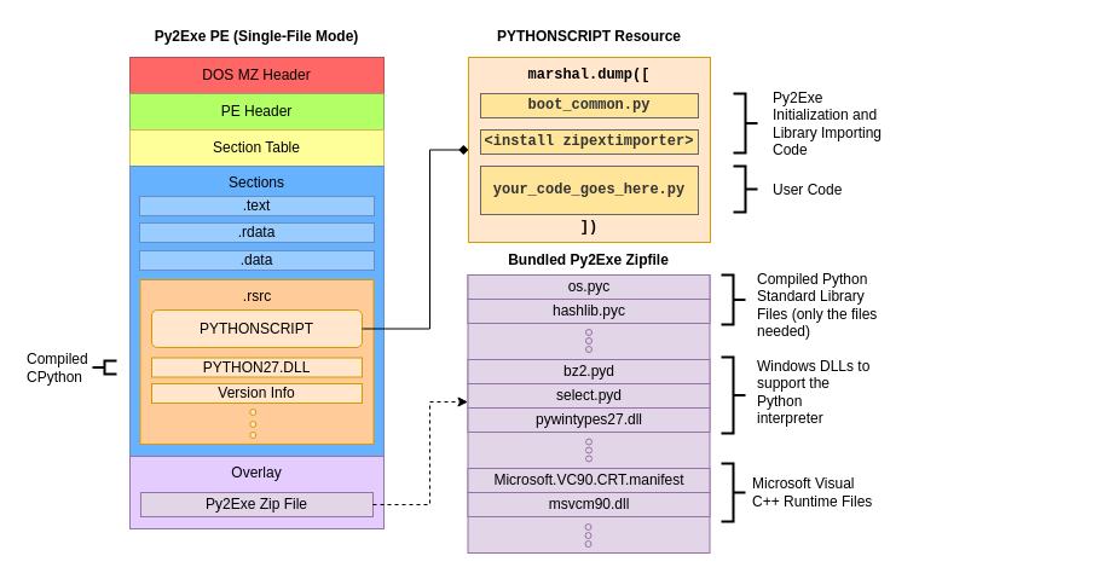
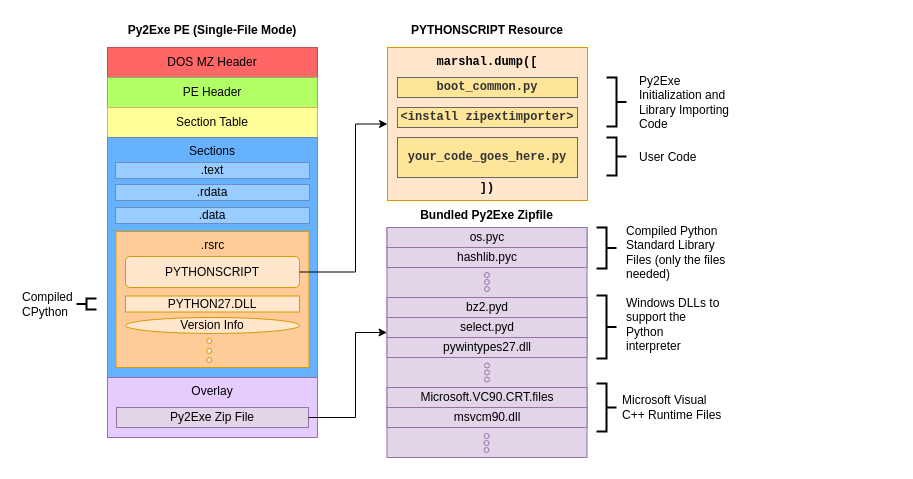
  <mxCell id="0" />
  <mxCell id="1" parent="0" />
  <mxCell id="2" value="Py2Exe PE (Single-File Mode)" style="text;html=1;strokeColor=none;fillColor=none;align=center;verticalAlign=middle;whiteSpace=wrap;rounded=0;fontStyle=1" parent="1" vertex="1"><mxGeometry x="107" y="20.25" width="210" height="20" as="geometry" /></mxCell>
  <mxCell id="3" value="PYTHONSCRIPT Resource" style="text;html=1;strokeColor=none;fillColor=none;align=center;verticalAlign=middle;whiteSpace=wrap;rounded=0;fontStyle=1" parent="1" vertex="1"><mxGeometry x="374.25" y="20.25" width="225.5" height="20" as="geometry" /></mxCell>
  <mxCell id="4" value="" style="group" parent="1" vertex="1" connectable="0"><mxGeometry x="107" y="47" width="210" height="390" as="geometry" /></mxCell>
  <mxCell id="5" value="" style="rounded=0;whiteSpace=wrap;html=1;" parent="4" vertex="1"><mxGeometry width="210" height="380" as="geometry" /></mxCell>
  <mxCell id="6" value="DOS MZ Header" style="rounded=0;whiteSpace=wrap;html=1;fillColor=#FF6666;strokeColor=#b85450;" parent="4" vertex="1"><mxGeometry width="210" height="30" as="geometry" /></mxCell>
  <mxCell id="7" value="PE Header" style="rounded=0;whiteSpace=wrap;html=1;fillColor=#B3FF66;strokeColor=#82b366;" parent="4" vertex="1"><mxGeometry y="30" width="210" height="30" as="geometry" /></mxCell>
  <mxCell id="8" value="Section Table" style="rounded=0;whiteSpace=wrap;html=1;fillColor=#FFFF99;strokeColor=#d6b656;" parent="4" vertex="1"><mxGeometry y="60" width="210" height="30" as="geometry" /></mxCell>
  <mxCell id="9" value="Sections" style="rounded=0;whiteSpace=wrap;html=1;verticalAlign=top;fillColor=#66B2FF;strokeColor=#6c8ebf;" parent="4" vertex="1"><mxGeometry y="90" width="210" height="250" as="geometry" /></mxCell>
  <mxCell id="10" value=".text" style="rounded=0;whiteSpace=wrap;html=1;fillColor=#99CCFF;strokeColor=#6c8ebf;" parent="4" vertex="1"><mxGeometry x="8" y="115" width="194" height="16" as="geometry" /></mxCell>
  <mxCell id="11" value=".rsrc" style="rounded=0;whiteSpace=wrap;html=1;fillColor=#FFCC99;strokeColor=#d79b00;verticalAlign=top;" parent="4" vertex="1"><mxGeometry x="8.5" y="184" width="193" height="136" as="geometry" /></mxCell>
  <mxCell id="12" value=".rdata" style="rounded=0;whiteSpace=wrap;html=1;fillColor=#99CCFF;strokeColor=#6c8ebf;" parent="4" vertex="1"><mxGeometry x="8" y="137" width="194" height="16" as="geometry" /></mxCell>
  <mxCell id="13" value=".data" style="rounded=0;whiteSpace=wrap;html=1;fillColor=#99CCFF;strokeColor=#6c8ebf;" parent="4" vertex="1"><mxGeometry x="8" y="160" width="194" height="16" as="geometry" /></mxCell>
  <mxCell id="14" value="Overlay" style="rounded=0;whiteSpace=wrap;html=1;verticalAlign=top;fillColor=#E5CCFF;strokeColor=#9673a6;" parent="4" vertex="1"><mxGeometry y="330" width="210" height="60" as="geometry" /></mxCell>
  <mxCell id="15" value="PYTHONSCRIPT" style="whiteSpace=wrap;html=1;fillColor=#ffe6cc;strokeColor=#d79b00;rounded=1;" parent="4" vertex="1"><mxGeometry x="18" y="209" width="174" height="31" as="geometry" /></mxCell>
  <mxCell id="16" value="Py2Exe Zip File" style="rounded=0;whiteSpace=wrap;html=1;fillColor=#e1d5e7;strokeColor=#9673a6;" parent="4" vertex="1"><mxGeometry x="9" y="360" width="192" height="20" as="geometry" /></mxCell>
  <mxCell id="17" value="PYTHON27.DLL" style="rounded=0;whiteSpace=wrap;html=1;fillColor=#ffe6cc;strokeColor=#d79b00;" parent="4" vertex="1"><mxGeometry x="18" y="248.5" width="174" height="16" as="geometry" /></mxCell>
  <mxCell id="18" value="" style="group" parent="4" vertex="1" connectable="0"><mxGeometry x="18" y="270" width="174" height="45" as="geometry" /></mxCell>
- <mxCell id="19" value="Version Info" style="rounded=0;whiteSpace=wrap;html=1;fillColor=#ffe6cc;strokeColor=#d79b00;" parent="18" vertex="1"><mxGeometry width="174" height="16" as="geometry" /></mxCell>
+ <mxCell id="19" value="Version Info" style="ellipse;whiteSpace=wrap;html=1;fillColor=#ffe6cc;strokeColor=#d79b00;" parent="18" vertex="1"><mxGeometry width="174" height="16" as="geometry" /></mxCell>
  <mxCell id="20" value="" style="group" parent="18" vertex="1" connectable="0"><mxGeometry x="83.25" y="21" width="7.5" height="24" as="geometry" /></mxCell>
  <mxCell id="21" value="" style="ellipse;whiteSpace=wrap;html=1;aspect=fixed;fillColor=#ffe6cc;fontFamily=Verdana;strokeColor=#d79b00;" parent="20" vertex="1"><mxGeometry x="-2" width="5" height="5" as="geometry" /></mxCell>
  <mxCell id="22" value="" style="ellipse;whiteSpace=wrap;html=1;aspect=fixed;fillColor=#ffe6cc;fontFamily=Verdana;strokeColor=#d79b00;" parent="20" vertex="1"><mxGeometry x="-2" y="10" width="5" height="5" as="geometry" /></mxCell>
  <mxCell id="23" value="" style="ellipse;whiteSpace=wrap;html=1;aspect=fixed;fillColor=#ffe6cc;fontFamily=Verdana;strokeColor=#d79b00;" parent="20" vertex="1"><mxGeometry x="-2" y="19" width="5" height="5" as="geometry" /></mxCell>
  <mxCell id="24" value="" style="group" parent="1" vertex="1" connectable="0"><mxGeometry x="387" y="47" width="200" height="153" as="geometry" /></mxCell>
  <mxCell id="25" value="&lt;font face=&quot;Courier New&quot;&gt;&lt;b&gt;marshal.dump([&lt;/b&gt;&lt;/font&gt;" style="rounded=0;whiteSpace=wrap;html=1;fillColor=#ffe6cc;strokeColor=#d79b00;verticalAlign=top;" parent="24" vertex="1"><mxGeometry width="200" height="153" as="geometry" /></mxCell>
  <mxCell id="26" value="boot_common.py" style="rounded=0;whiteSpace=wrap;html=1;fillColor=#FFE599;strokeColor=#666666;fontColor=#333333;fontFamily=Courier New;fontStyle=1" parent="24" vertex="1"><mxGeometry x="10" y="30" width="180" height="20" as="geometry" /></mxCell>
  <mxCell id="27" value="&amp;lt;install zipextimporter&amp;gt;" style="rounded=0;whiteSpace=wrap;html=1;fillColor=#FFE599;strokeColor=#666666;fontColor=#333333;fontFamily=Courier New;fontStyle=1" parent="24" vertex="1"><mxGeometry x="10" y="60" width="180" height="20" as="geometry" /></mxCell>
  <mxCell id="28" value="your_code_goes_here.py" style="rounded=0;whiteSpace=wrap;html=1;fillColor=#FFE599;strokeColor=#666666;fontColor=#333333;fontFamily=Courier New;fontStyle=1" parent="24" vertex="1"><mxGeometry x="10" y="90" width="180" height="40" as="geometry" /></mxCell>
  <mxCell id="29" value="])" style="text;html=1;strokeColor=none;fillColor=none;align=center;verticalAlign=middle;whiteSpace=wrap;rounded=0;fontFamily=Courier New;fontStyle=1" parent="24" vertex="1"><mxGeometry x="87.0" y="131" width="26" height="20" as="geometry" /></mxCell>
  <mxCell id="30" value="" style="group" parent="1" vertex="1" connectable="0"><mxGeometry x="690.5" y="47" width="200" height="290" as="geometry" /></mxCell>
  <mxCell id="31" value="" style="rounded=0;whiteSpace=wrap;html=1;fillColor=#e1d5e7;strokeColor=#9673a6;verticalAlign=top;" parent="30" vertex="1"><mxGeometry x="-304" y="180" width="200" height="230" as="geometry" /></mxCell>
  <mxCell id="32" value="os.pyc" style="rounded=0;whiteSpace=wrap;html=1;fillColor=#e1d5e7;strokeColor=#9673a6;" parent="30" vertex="1"><mxGeometry x="-304" y="180" width="200" height="20" as="geometry" /></mxCell>
  <mxCell id="33" value="hashlib.pyc" style="rounded=0;whiteSpace=wrap;html=1;fillColor=#e1d5e7;strokeColor=#9673a6;" parent="30" vertex="1"><mxGeometry x="-304" y="200" width="200" height="20" as="geometry" /></mxCell>
  <mxCell id="34" value="bz2.pyd" style="rounded=0;whiteSpace=wrap;html=1;fillColor=#e1d5e7;strokeColor=#9673a6;" parent="30" vertex="1"><mxGeometry x="-304" y="250" width="200" height="20" as="geometry" /></mxCell>
  <mxCell id="35" value="select.pyd" style="rounded=0;whiteSpace=wrap;html=1;fillColor=#e1d5e7;strokeColor=#9673a6;" parent="30" vertex="1"><mxGeometry x="-304" y="270" width="200" height="20" as="geometry" /></mxCell>
- <mxCell id="36" value="Microsoft.VC90.CRT.manifest" style="rounded=0;whiteSpace=wrap;html=1;fillColor=#e1d5e7;strokeColor=#9673a6;" parent="30" vertex="1"><mxGeometry x="-304" y="340" width="200" height="20" as="geometry" /></mxCell>
+ <mxCell id="36" value="Microsoft.VC90.CRT.files" style="rounded=0;whiteSpace=wrap;html=1;fillColor=#e1d5e7;strokeColor=#9673a6;" parent="30" vertex="1"><mxGeometry x="-304" y="340" width="200" height="20" as="geometry" /></mxCell>
  <mxCell id="37" value="pywintypes27.dll" style="rounded=0;whiteSpace=wrap;html=1;fillColor=#e1d5e7;strokeColor=#9673a6;" parent="30" vertex="1"><mxGeometry x="-304" y="290" width="200" height="20" as="geometry" /></mxCell>
  <mxCell id="38" value="msvcm90.dll" style="rounded=0;whiteSpace=wrap;html=1;fillColor=#e1d5e7;strokeColor=#9673a6;" parent="30" vertex="1"><mxGeometry x="-304" y="360" width="200" height="20" as="geometry" /></mxCell>
  <mxCell id="39" value="" style="ellipse;whiteSpace=wrap;html=1;aspect=fixed;fillColor=#e1d5e7;fontFamily=Verdana;strokeColor=#9673a6;" parent="30" vertex="1"><mxGeometry x="-206.5" y="329.5" width="5" height="5" as="geometry" /></mxCell>
  <mxCell id="40" value="" style="ellipse;whiteSpace=wrap;html=1;aspect=fixed;fillColor=#e1d5e7;fontFamily=Verdana;strokeColor=#9673a6;" parent="30" vertex="1"><mxGeometry x="-206.5" y="322.5" width="5" height="5" as="geometry" /></mxCell>
  <mxCell id="41" value="" style="ellipse;whiteSpace=wrap;html=1;aspect=fixed;fillColor=#e1d5e7;fontFamily=Verdana;strokeColor=#9673a6;" parent="30" vertex="1"><mxGeometry x="-206.5" y="315.5" width="5" height="5" as="geometry" /></mxCell>
  <mxCell id="42" value="" style="ellipse;whiteSpace=wrap;html=1;aspect=fixed;fillColor=#e1d5e7;fontFamily=Verdana;strokeColor=#9673a6;" parent="30" vertex="1"><mxGeometry x="-206.97" y="400" width="5" height="5" as="geometry" /></mxCell>
  <mxCell id="43" value="" style="ellipse;whiteSpace=wrap;html=1;aspect=fixed;fillColor=#e1d5e7;fontFamily=Verdana;strokeColor=#9673a6;" parent="30" vertex="1"><mxGeometry x="-206.97" y="393" width="5" height="5" as="geometry" /></mxCell>
  <mxCell id="44" value="" style="ellipse;whiteSpace=wrap;html=1;aspect=fixed;fillColor=#e1d5e7;fontFamily=Verdana;strokeColor=#9673a6;" parent="30" vertex="1"><mxGeometry x="-206.97" y="386" width="5" height="5" as="geometry" /></mxCell>
  <mxCell id="45" value="" style="ellipse;whiteSpace=wrap;html=1;aspect=fixed;fillColor=#e1d5e7;fontFamily=Verdana;strokeColor=#9673a6;" parent="30" vertex="1"><mxGeometry x="-206.5" y="239" width="5" height="5" as="geometry" /></mxCell>
  <mxCell id="46" value="" style="ellipse;whiteSpace=wrap;html=1;aspect=fixed;fillColor=#e1d5e7;fontFamily=Verdana;strokeColor=#9673a6;" parent="30" vertex="1"><mxGeometry x="-206.5" y="232" width="5" height="5" as="geometry" /></mxCell>
  <mxCell id="47" value="" style="ellipse;whiteSpace=wrap;html=1;aspect=fixed;fillColor=#e1d5e7;fontFamily=Verdana;strokeColor=#9673a6;" parent="30" vertex="1"><mxGeometry x="-206.5" y="225" width="5" height="5" as="geometry" /></mxCell>
  <mxCell id="48" value="Py2Exe Initialization and Library Importing Code" style="text;html=1;strokeColor=none;fillColor=none;align=left;verticalAlign=middle;whiteSpace=wrap;rounded=0;fontFamily=Helvetica;" parent="1" vertex="1"><mxGeometry x="637" y="80.25" width="98" height="43.5" as="geometry" /></mxCell>
  <mxCell id="49" value="" style="strokeWidth=2;html=1;shape=mxgraph.flowchart.annotation_2;align=left;labelPosition=right;pointerEvents=1;fillColor=#E5CCFF;fontFamily=Helvetica;rotation=-180;" parent="1" vertex="1"><mxGeometry x="606" y="77" width="20" height="49" as="geometry" /></mxCell>
  <mxCell id="50" value="User Code" style="text;html=1;strokeColor=none;fillColor=none;align=left;verticalAlign=middle;whiteSpace=wrap;rounded=0;fontFamily=Helvetica;" parent="1" vertex="1"><mxGeometry x="637" y="146.5" width="78" height="20" as="geometry" /></mxCell>
  <mxCell id="51" value="" style="strokeWidth=2;html=1;shape=mxgraph.flowchart.annotation_2;align=left;labelPosition=right;pointerEvents=1;fillColor=#E5CCFF;fontFamily=Helvetica;rotation=-180;" parent="1" vertex="1"><mxGeometry x="606" y="137" width="20" height="38" as="geometry" /></mxCell>
  <mxCell id="52" value="" style="strokeWidth=2;html=1;shape=mxgraph.flowchart.annotation_2;align=left;labelPosition=right;pointerEvents=1;fillColor=#E5CCFF;fontFamily=Helvetica;rotation=0;" parent="1" vertex="1"><mxGeometry x="76" y="298" width="20" height="11" as="geometry" /></mxCell>
  <mxCell id="53" value="Compiled CPython" style="text;html=1;strokeColor=none;fillColor=none;align=left;verticalAlign=middle;whiteSpace=wrap;rounded=0;fontFamily=Helvetica;" parent="1" vertex="1"><mxGeometry x="20" y="293.5" width="50" height="20" as="geometry" /></mxCell>
  <mxCell id="54" value="" style="group" parent="1" vertex="1" connectable="0"><mxGeometry x="389" y="205" width="342" height="226" as="geometry" /></mxCell>
  <mxCell id="55" value="Bundled Py2Exe Zipfile" style="text;html=1;strokeColor=none;fillColor=none;align=center;verticalAlign=middle;whiteSpace=wrap;rounded=0;fontStyle=1" parent="54" vertex="1"><mxGeometry width="195" height="20" as="geometry" /></mxCell>
  <mxCell id="56" value="" style="strokeWidth=2;html=1;shape=mxgraph.flowchart.annotation_2;align=left;labelPosition=right;pointerEvents=1;fillColor=#E5CCFF;fontFamily=Helvetica;rotation=-180;" parent="54" vertex="1"><mxGeometry x="207" y="22" width="20" height="41" as="geometry" /></mxCell>
  <mxCell id="57" value="" style="strokeWidth=2;html=1;shape=mxgraph.flowchart.annotation_2;align=left;labelPosition=right;pointerEvents=1;fillColor=#E5CCFF;fontFamily=Helvetica;rotation=-180;" parent="54" vertex="1"><mxGeometry x="207" y="90" width="20" height="63" as="geometry" /></mxCell>
  <mxCell id="58" value="" style="strokeWidth=2;html=1;shape=mxgraph.flowchart.annotation_2;align=left;labelPosition=right;pointerEvents=1;fillColor=#E5CCFF;fontFamily=Helvetica;rotation=-180;" parent="54" vertex="1"><mxGeometry x="207" y="178" width="20" height="48" as="geometry" /></mxCell>
  <mxCell id="59" value="Compiled Python Standard Library Files (only the files needed)" style="text;html=1;strokeColor=none;fillColor=none;align=left;verticalAlign=middle;whiteSpace=wrap;rounded=0;fontFamily=Helvetica;" parent="54" vertex="1"><mxGeometry x="235" y="36.5" width="107" height="20" as="geometry" /></mxCell>
  <mxCell id="60" value="Windows DLLs to support the Python interpreter&amp;nbsp;" style="text;html=1;strokeColor=none;fillColor=none;align=left;verticalAlign=middle;whiteSpace=wrap;rounded=0;fontFamily=Helvetica;" parent="54" vertex="1"><mxGeometry x="235" y="109" width="97" height="20" as="geometry" /></mxCell>
  <mxCell id="61" value="Microsoft Visual C++ Runtime Files" style="text;html=1;strokeColor=none;fillColor=none;align=left;verticalAlign=middle;whiteSpace=wrap;rounded=0;fontFamily=Helvetica;" parent="54" vertex="1"><mxGeometry x="230.5" y="192" width="106" height="20" as="geometry" /></mxCell>
- <mxCell id="62" style="edgeStyle=elbowEdgeStyle;rounded=0;orthogonalLoop=1;jettySize=auto;html=1;exitX=1;exitY=0.5;exitDx=0;exitDy=0;entryX=0;entryY=0.75;entryDx=0;entryDy=0;fontFamily=Helvetica;dashed=1;" parent="1" source="16" target="35" edge="1"><mxGeometry relative="1" as="geometry"><Array as="points"><mxPoint x="355" y="377" /></Array></mxGeometry></mxCell>
- <mxCell id="63" style="edgeStyle=elbowEdgeStyle;rounded=0;orthogonalLoop=1;jettySize=auto;html=1;exitX=1;exitY=0.5;exitDx=0;exitDy=0;entryX=0;entryY=0.5;entryDx=0;entryDy=0;fontFamily=Verdana;endArrow=diamond;" parent="1" source="15" target="25" edge="1"><mxGeometry relative="1" as="geometry"><Array as="points"><mxPoint x="355" y="197" /></Array></mxGeometry></mxCell>
+ <mxCell id="62" style="edgeStyle=elbowEdgeStyle;rounded=0;orthogonalLoop=1;jettySize=auto;html=1;exitX=1;exitY=0.5;exitDx=0;exitDy=0;entryX=0;entryY=0.75;entryDx=0;entryDy=0;fontFamily=Helvetica;" parent="1" source="16" target="35" edge="1"><mxGeometry relative="1" as="geometry"><Array as="points"><mxPoint x="355" y="377" /></Array></mxGeometry></mxCell>
+ <mxCell id="63" style="edgeStyle=elbowEdgeStyle;rounded=0;orthogonalLoop=1;jettySize=auto;html=1;exitX=1;exitY=0.5;exitDx=0;exitDy=0;entryX=0;entryY=0.5;entryDx=0;entryDy=0;fontFamily=Verdana;" parent="1" source="15" target="25" edge="1"><mxGeometry relative="1" as="geometry"><Array as="points"><mxPoint x="355" y="197" /></Array></mxGeometry></mxCell>
